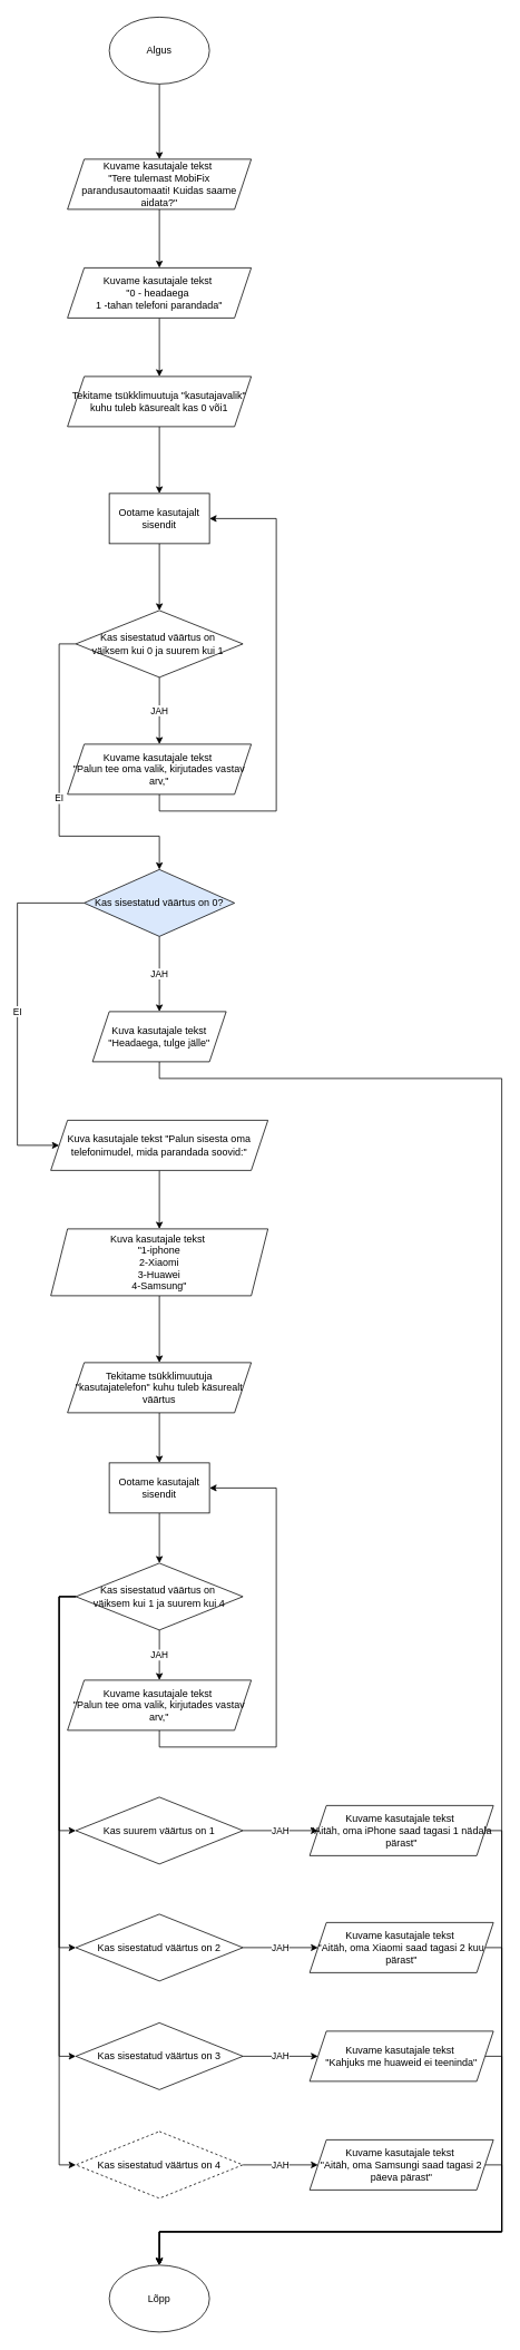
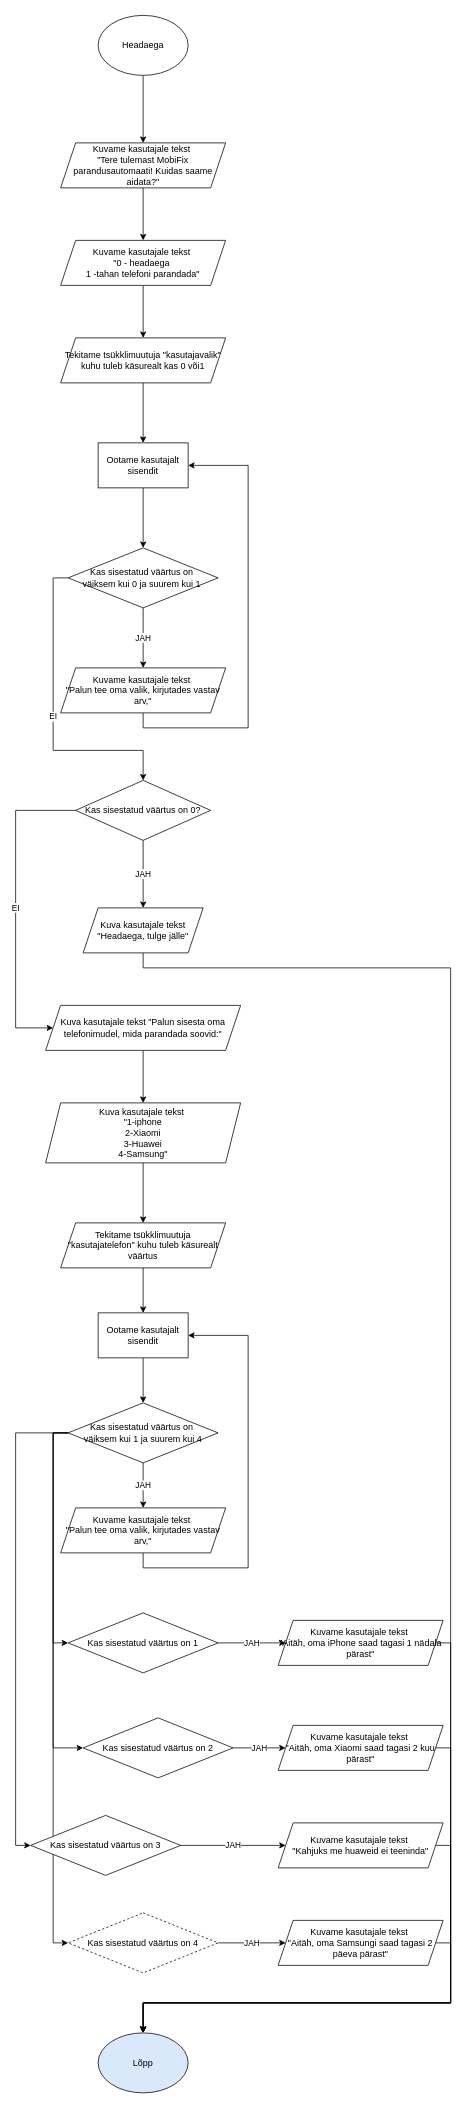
  <mxCell id="0" />
  <mxCell id="1" parent="0" />
  <mxCell id="2" value="" style="edgeStyle=orthogonalEdgeStyle;rounded=0;orthogonalLoop=1;jettySize=auto;html=1;" edge="1" parent="1" source="3" target="5"><mxGeometry relative="1" as="geometry" /></mxCell>
- <mxCell id="3" value="Algus" style="ellipse;whiteSpace=wrap;html=1;" vertex="1" parent="1"><mxGeometry x="130" y="20" width="120" height="80" as="geometry" /></mxCell>
+ <mxCell id="3" value="Headaega" style="ellipse;whiteSpace=wrap;html=1;" vertex="1" parent="1"><mxGeometry x="130" y="20" width="120" height="80" as="geometry" /></mxCell>
  <mxCell id="4" value="" style="edgeStyle=orthogonalEdgeStyle;rounded=0;orthogonalLoop=1;jettySize=auto;html=1;" edge="1" parent="1" source="5" target="7"><mxGeometry relative="1" as="geometry" /></mxCell>
  <mxCell id="5" value="Kuvame kasutajale tekst&amp;nbsp;&lt;div&gt;&quot;Tere tulemast MobiFix parandusautomaati! Kuidas saame aidata?&quot;&lt;/div&gt;" style="shape=parallelogram;perimeter=parallelogramPerimeter;whiteSpace=wrap;html=1;fixedSize=1;" vertex="1" parent="1"><mxGeometry x="80" y="190" width="220" height="60" as="geometry" /></mxCell>
  <mxCell id="6" value="" style="edgeStyle=orthogonalEdgeStyle;rounded=0;orthogonalLoop=1;jettySize=auto;html=1;" edge="1" parent="1" source="7" target="9"><mxGeometry relative="1" as="geometry" /></mxCell>
  <mxCell id="7" value="Kuvame kasutajale tekst&amp;nbsp;&lt;div&gt;&quot;0 - headaega&amp;nbsp;&lt;/div&gt;&lt;div&gt;1 -tahan telefoni parandada&quot;&lt;/div&gt;" style="shape=parallelogram;perimeter=parallelogramPerimeter;whiteSpace=wrap;html=1;fixedSize=1;" vertex="1" parent="1"><mxGeometry x="80" y="320" width="220" height="60" as="geometry" /></mxCell>
  <mxCell id="8" value="" style="edgeStyle=orthogonalEdgeStyle;rounded=0;orthogonalLoop=1;jettySize=auto;html=1;" edge="1" parent="1" source="9" target="14"><mxGeometry relative="1" as="geometry" /></mxCell>
  <mxCell id="9" value="Tekitame tsükklimuutuja &quot;kasutajavalik&quot; kuhu tuleb käsurealt kas 0 või1" style="shape=parallelogram;perimeter=parallelogramPerimeter;whiteSpace=wrap;html=1;fixedSize=1;" vertex="1" parent="1"><mxGeometry x="80" y="450" width="220" height="60" as="geometry" /></mxCell>
  <mxCell id="10" value="JAH" style="edgeStyle=orthogonalEdgeStyle;rounded=0;orthogonalLoop=1;jettySize=auto;html=1;" edge="1" parent="1" source="12" target="16"><mxGeometry relative="1" as="geometry" /></mxCell>
  <mxCell id="11" value="EI" style="edgeStyle=orthogonalEdgeStyle;rounded=0;orthogonalLoop=1;jettySize=auto;html=1;exitX=0;exitY=0.5;exitDx=0;exitDy=0;entryX=0.5;entryY=0;entryDx=0;entryDy=0;" edge="1" parent="1" source="12" target="19"><mxGeometry relative="1" as="geometry"><Array as="points"><mxPoint x="70" y="770" /><mxPoint x="70" y="1000" /><mxPoint x="190" y="1000" /></Array></mxGeometry></mxCell>
  <mxCell id="12" value="Kas sisestatud väärtus on&amp;nbsp;&lt;div&gt;väiksem kui 0 ja suurem kui 1&amp;nbsp;&lt;/div&gt;" style="rhombus;whiteSpace=wrap;html=1;" vertex="1" parent="1"><mxGeometry x="90" y="730" width="200" height="80" as="geometry" /></mxCell>
  <mxCell id="13" value="" style="edgeStyle=orthogonalEdgeStyle;rounded=0;orthogonalLoop=1;jettySize=auto;html=1;" edge="1" parent="1" source="14" target="12"><mxGeometry relative="1" as="geometry" /></mxCell>
  <mxCell id="14" value="Ootame kasutajalt sisendit" style="whiteSpace=wrap;html=1;" vertex="1" parent="1"><mxGeometry x="130" y="590" width="120" height="60" as="geometry" /></mxCell>
  <mxCell id="15" style="edgeStyle=orthogonalEdgeStyle;rounded=0;orthogonalLoop=1;jettySize=auto;html=1;exitX=0.5;exitY=1;exitDx=0;exitDy=0;entryX=1;entryY=0.5;entryDx=0;entryDy=0;" edge="1" parent="1" source="16" target="14"><mxGeometry relative="1" as="geometry"><Array as="points"><mxPoint x="190" y="970" /><mxPoint x="330" y="970" /><mxPoint x="330" y="620" /></Array></mxGeometry></mxCell>
  <mxCell id="16" value="Kuvame kasutajale tekst&amp;nbsp;&lt;div&gt;&quot;Palun tee oma valik, kirjutades vastav arv,&quot;&lt;/div&gt;" style="shape=parallelogram;perimeter=parallelogramPerimeter;whiteSpace=wrap;html=1;fixedSize=1;" vertex="1" parent="1"><mxGeometry x="80" y="890" width="220" height="60" as="geometry" /></mxCell>
  <mxCell id="17" value="JAH" style="edgeStyle=orthogonalEdgeStyle;rounded=0;orthogonalLoop=1;jettySize=auto;html=1;" edge="1" parent="1" source="19" target="21"><mxGeometry relative="1" as="geometry" /></mxCell>
  <mxCell id="18" value="EI" style="edgeStyle=orthogonalEdgeStyle;rounded=0;orthogonalLoop=1;jettySize=auto;html=1;exitX=0;exitY=0.5;exitDx=0;exitDy=0;entryX=0;entryY=0.5;entryDx=0;entryDy=0;" edge="1" parent="1" source="19" target="23"><mxGeometry relative="1" as="geometry"><Array as="points"><mxPoint x="20" y="1080" /><mxPoint x="20" y="1370" /></Array></mxGeometry></mxCell>
- <mxCell id="19" value="Kas sisestatud väärtus on 0?" style="rhombus;whiteSpace=wrap;html=1;fillColor=#dae8fc;" vertex="1" parent="1"><mxGeometry x="100" y="1040" width="180" height="80" as="geometry" /></mxCell>
+ <mxCell id="19" value="Kas sisestatud väärtus on 0?" style="rhombus;whiteSpace=wrap;html=1;" vertex="1" parent="1"><mxGeometry x="100" y="1040" width="180" height="80" as="geometry" /></mxCell>
  <mxCell id="20" style="edgeStyle=orthogonalEdgeStyle;rounded=0;orthogonalLoop=1;jettySize=auto;html=1;exitX=0.5;exitY=1;exitDx=0;exitDy=0;" edge="1" parent="1" source="21" target="54"><mxGeometry relative="1" as="geometry"><Array as="points"><mxPoint x="190" y="1290" /><mxPoint x="600" y="1290" /><mxPoint x="600" y="2670" /><mxPoint x="190" y="2670" /></Array></mxGeometry></mxCell>
  <mxCell id="21" value="Kuva kasutajale tekst &quot;Headaega, tulge jälle&quot;" style="shape=parallelogram;perimeter=parallelogramPerimeter;whiteSpace=wrap;html=1;fixedSize=1;" vertex="1" parent="1"><mxGeometry x="110" y="1210" width="160" height="60" as="geometry" /></mxCell>
  <mxCell id="22" value="" style="edgeStyle=orthogonalEdgeStyle;rounded=0;orthogonalLoop=1;jettySize=auto;html=1;" edge="1" parent="1" source="23" target="25"><mxGeometry relative="1" as="geometry" /></mxCell>
  <mxCell id="23" value="Kuva kasutajale tekst&amp;nbsp;&quot;Palun sisesta oma telefonimudel, mida parandada soovid:&quot;" style="shape=parallelogram;perimeter=parallelogramPerimeter;whiteSpace=wrap;html=1;fixedSize=1;" vertex="1" parent="1"><mxGeometry x="60" y="1340" width="260" height="60" as="geometry" /></mxCell>
  <mxCell id="24" value="" style="edgeStyle=orthogonalEdgeStyle;rounded=0;orthogonalLoop=1;jettySize=auto;html=1;" edge="1" parent="1" source="25" target="27"><mxGeometry relative="1" as="geometry" /></mxCell>
  <mxCell id="25" value="Kuva kasutajale tekst&amp;nbsp;&lt;div&gt;&quot;1-iphone&lt;div&gt;2-Xiaomi&lt;/div&gt;&lt;div&gt;3-Huawei&lt;/div&gt;&lt;div&gt;4-Samsung&quot;&lt;/div&gt;&lt;/div&gt;" style="shape=parallelogram;perimeter=parallelogramPerimeter;whiteSpace=wrap;html=1;fixedSize=1;" vertex="1" parent="1"><mxGeometry x="60" y="1470" width="260" height="80" as="geometry" /></mxCell>
  <mxCell id="26" value="" style="edgeStyle=orthogonalEdgeStyle;rounded=0;orthogonalLoop=1;jettySize=auto;html=1;" edge="1" parent="1" source="27" target="29"><mxGeometry relative="1" as="geometry" /></mxCell>
  <mxCell id="27" value="Tekitame tsükklimuutuja &quot;kasutajatelefon&quot; kuhu tuleb käsurealt väärtus" style="shape=parallelogram;perimeter=parallelogramPerimeter;whiteSpace=wrap;html=1;fixedSize=1;" vertex="1" parent="1"><mxGeometry x="80" y="1630" width="220" height="60" as="geometry" /></mxCell>
  <mxCell id="28" value="" style="edgeStyle=orthogonalEdgeStyle;rounded=0;orthogonalLoop=1;jettySize=auto;html=1;" edge="1" parent="1" source="29" target="35"><mxGeometry relative="1" as="geometry" /></mxCell>
  <mxCell id="29" value="Ootame kasutajalt sisendit" style="whiteSpace=wrap;html=1;" vertex="1" parent="1"><mxGeometry x="130" y="1750" width="120" height="60" as="geometry" /></mxCell>
  <mxCell id="30" value="JAH" style="edgeStyle=orthogonalEdgeStyle;rounded=0;orthogonalLoop=1;jettySize=auto;html=1;" edge="1" parent="1" source="35" target="37"><mxGeometry relative="1" as="geometry" /></mxCell>
  <mxCell id="31" style="edgeStyle=orthogonalEdgeStyle;rounded=0;orthogonalLoop=1;jettySize=auto;html=1;exitX=0;exitY=0.5;exitDx=0;exitDy=0;entryX=0;entryY=0.5;entryDx=0;entryDy=0;" edge="1" parent="1" source="35" target="39"><mxGeometry relative="1" as="geometry" /></mxCell>
  <mxCell id="32" style="edgeStyle=orthogonalEdgeStyle;rounded=0;orthogonalLoop=1;jettySize=auto;html=1;exitX=0;exitY=0.5;exitDx=0;exitDy=0;entryX=0;entryY=0.5;entryDx=0;entryDy=0;" edge="1" parent="1" source="35" target="43"><mxGeometry relative="1" as="geometry" /></mxCell>
  <mxCell id="33" style="edgeStyle=orthogonalEdgeStyle;rounded=0;orthogonalLoop=1;jettySize=auto;html=1;exitX=0;exitY=0.5;exitDx=0;exitDy=0;entryX=0;entryY=0.5;entryDx=0;entryDy=0;" edge="1" parent="1" source="35" target="47"><mxGeometry relative="1" as="geometry" /></mxCell>
  <mxCell id="34" style="edgeStyle=orthogonalEdgeStyle;rounded=0;orthogonalLoop=1;jettySize=auto;html=1;exitX=0;exitY=0.5;exitDx=0;exitDy=0;entryX=0;entryY=0.5;entryDx=0;entryDy=0;" edge="1" parent="1" source="35" target="51"><mxGeometry relative="1" as="geometry" /></mxCell>
  <mxCell id="35" value="Kas sisestatud väärtus on&amp;nbsp;&lt;div&gt;väiksem kui 1 ja suurem kui 4&lt;/div&gt;" style="rhombus;whiteSpace=wrap;html=1;" vertex="1" parent="1"><mxGeometry x="90" y="1870" width="200" height="80" as="geometry" /></mxCell>
  <mxCell id="36" style="edgeStyle=orthogonalEdgeStyle;rounded=0;orthogonalLoop=1;jettySize=auto;html=1;exitX=0.5;exitY=1;exitDx=0;exitDy=0;entryX=1;entryY=0.5;entryDx=0;entryDy=0;" edge="1" parent="1" source="37" target="29"><mxGeometry relative="1" as="geometry"><Array as="points"><mxPoint x="190" y="2090" /><mxPoint x="330" y="2090" /><mxPoint x="330" y="1780" /></Array></mxGeometry></mxCell>
  <mxCell id="37" value="Kuvame kasutajale tekst&amp;nbsp;&lt;div&gt;&quot;Palun tee oma valik, kirjutades vastav arv,&quot;&lt;/div&gt;" style="shape=parallelogram;perimeter=parallelogramPerimeter;whiteSpace=wrap;html=1;fixedSize=1;" vertex="1" parent="1"><mxGeometry x="80" y="2010" width="220" height="60" as="geometry" /></mxCell>
  <mxCell id="38" value="JAH" style="edgeStyle=orthogonalEdgeStyle;rounded=0;orthogonalLoop=1;jettySize=auto;html=1;" edge="1" parent="1" source="39" target="41"><mxGeometry relative="1" as="geometry" /></mxCell>
- <mxCell id="39" value="Kas suurem väärtus on&lt;span style=&quot;background-color: transparent; color: light-dark(rgb(0, 0, 0), rgb(255, 255, 255));&quot;&gt;&amp;nbsp;1&lt;/span&gt;" style="rhombus;whiteSpace=wrap;html=1;" vertex="1" parent="1"><mxGeometry x="90" y="2150" width="200" height="80" as="geometry" /></mxCell>
+ <mxCell id="39" value="Kas sisestatud väärtus on&lt;span style=&quot;background-color: transparent; color: light-dark(rgb(0, 0, 0), rgb(255, 255, 255));&quot;&gt;&amp;nbsp;1&lt;/span&gt;" style="rhombus;whiteSpace=wrap;html=1;" vertex="1" parent="1"><mxGeometry x="90" y="2150" width="200" height="80" as="geometry" /></mxCell>
  <mxCell id="40" style="edgeStyle=orthogonalEdgeStyle;rounded=0;orthogonalLoop=1;jettySize=auto;html=1;exitX=1;exitY=0.5;exitDx=0;exitDy=0;entryX=0.5;entryY=0;entryDx=0;entryDy=0;" edge="1" parent="1" source="41" target="54"><mxGeometry relative="1" as="geometry"><Array as="points"><mxPoint x="600" y="2190" /><mxPoint x="600" y="2670" /><mxPoint x="190" y="2670" /></Array></mxGeometry></mxCell>
  <mxCell id="41" value="Kuvame kasutajale tekst&amp;nbsp;&lt;div&gt;&quot;Aitäh, oma iPhone saad tagasi 1 nädala pärast&quot;&lt;/div&gt;" style="shape=parallelogram;perimeter=parallelogramPerimeter;whiteSpace=wrap;html=1;fixedSize=1;" vertex="1" parent="1"><mxGeometry x="370" y="2160" width="220" height="60" as="geometry" /></mxCell>
  <mxCell id="42" value="JAH" style="edgeStyle=orthogonalEdgeStyle;rounded=0;orthogonalLoop=1;jettySize=auto;html=1;" edge="1" parent="1" source="43" target="45"><mxGeometry relative="1" as="geometry" /></mxCell>
- <mxCell id="43" value="Kas sisestatud väärtus on&lt;span style=&quot;background-color: transparent; color: light-dark(rgb(0, 0, 0), rgb(255, 255, 255));&quot;&gt;&amp;nbsp;2&lt;/span&gt;" style="rhombus;whiteSpace=wrap;html=1;" vertex="1" parent="1"><mxGeometry x="90" y="2290" width="200" height="80" as="geometry" /></mxCell>
+ <mxCell id="43" value="Kas sisestatud väärtus on&lt;span style=&quot;background-color: transparent; color: light-dark(rgb(0, 0, 0), rgb(255, 255, 255));&quot;&gt;&amp;nbsp;2&lt;/span&gt;" style="rhombus;whiteSpace=wrap;html=1;" vertex="1" parent="1"><mxGeometry x="110" y="2290" width="200" height="80" as="geometry" /></mxCell>
  <mxCell id="44" style="edgeStyle=orthogonalEdgeStyle;rounded=0;orthogonalLoop=1;jettySize=auto;html=1;exitX=1;exitY=0.5;exitDx=0;exitDy=0;entryX=0.5;entryY=0;entryDx=0;entryDy=0;" edge="1" parent="1" source="45" target="54"><mxGeometry relative="1" as="geometry"><Array as="points"><mxPoint x="600" y="2330" /><mxPoint x="600" y="2670" /><mxPoint x="190" y="2670" /></Array></mxGeometry></mxCell>
  <mxCell id="45" value="Kuvame kasutajale tekst&amp;nbsp;&lt;div&gt;&quot;Aitäh, oma Xiaomi saad tagasi 2 kuu pärast&quot;&lt;/div&gt;" style="shape=parallelogram;perimeter=parallelogramPerimeter;whiteSpace=wrap;html=1;fixedSize=1;" vertex="1" parent="1"><mxGeometry x="370" y="2300" width="220" height="60" as="geometry" /></mxCell>
  <mxCell id="46" value="JAH" style="edgeStyle=orthogonalEdgeStyle;rounded=0;orthogonalLoop=1;jettySize=auto;html=1;" edge="1" parent="1" source="47" target="49"><mxGeometry relative="1" as="geometry" /></mxCell>
- <mxCell id="47" value="Kas sisestatud väärtus on&lt;span style=&quot;background-color: transparent; color: light-dark(rgb(0, 0, 0), rgb(255, 255, 255));&quot;&gt;&amp;nbsp;3&lt;/span&gt;" style="rhombus;whiteSpace=wrap;html=1;" vertex="1" parent="1"><mxGeometry x="90" y="2420" width="200" height="80" as="geometry" /></mxCell>
+ <mxCell id="47" value="Kas sisestatud väärtus on&lt;span style=&quot;background-color: transparent; color: light-dark(rgb(0, 0, 0), rgb(255, 255, 255));&quot;&gt;&amp;nbsp;3&lt;/span&gt;" style="rhombus;whiteSpace=wrap;html=1;" vertex="1" parent="1"><mxGeometry x="40" y="2420" width="200" height="80" as="geometry" /></mxCell>
  <mxCell id="48" style="edgeStyle=orthogonalEdgeStyle;rounded=0;orthogonalLoop=1;jettySize=auto;html=1;exitX=1;exitY=0.5;exitDx=0;exitDy=0;entryX=0.5;entryY=0;entryDx=0;entryDy=0;" edge="1" parent="1" source="49" target="54"><mxGeometry relative="1" as="geometry"><Array as="points"><mxPoint x="600" y="2460" /><mxPoint x="600" y="2670" /><mxPoint x="190" y="2670" /></Array></mxGeometry></mxCell>
  <mxCell id="49" value="Kuvame kasutajale tekst&amp;nbsp;&lt;div&gt;&quot;Kahjuks me huaweid ei teeninda&quot;&lt;/div&gt;" style="shape=parallelogram;perimeter=parallelogramPerimeter;whiteSpace=wrap;html=1;fixedSize=1;" vertex="1" parent="1"><mxGeometry x="370" y="2430" width="220" height="60" as="geometry" /></mxCell>
  <mxCell id="50" value="JAH" style="edgeStyle=orthogonalEdgeStyle;rounded=0;orthogonalLoop=1;jettySize=auto;html=1;" edge="1" parent="1" source="51" target="53"><mxGeometry relative="1" as="geometry" /></mxCell>
  <mxCell id="51" value="Kas sisestatud väärtus on&lt;span style=&quot;background-color: transparent; color: light-dark(rgb(0, 0, 0), rgb(255, 255, 255));&quot;&gt;&amp;nbsp;4&lt;/span&gt;" style="rhombus;whiteSpace=wrap;html=1;dashed=1;" vertex="1" parent="1"><mxGeometry x="90" y="2550" width="200" height="80" as="geometry" /></mxCell>
  <mxCell id="52" style="edgeStyle=orthogonalEdgeStyle;rounded=0;orthogonalLoop=1;jettySize=auto;html=1;exitX=1;exitY=0.5;exitDx=0;exitDy=0;" edge="1" parent="1" source="53" target="54"><mxGeometry relative="1" as="geometry"><Array as="points"><mxPoint x="600" y="2590" /><mxPoint x="600" y="2670" /><mxPoint x="190" y="2670" /></Array></mxGeometry></mxCell>
  <mxCell id="53" value="Kuvame kasutajale tekst&amp;nbsp;&lt;div&gt;&quot;Aitäh, oma Samsungi saad tagasi 2 päeva pärast&quot;&lt;/div&gt;" style="shape=parallelogram;perimeter=parallelogramPerimeter;whiteSpace=wrap;html=1;fixedSize=1;" vertex="1" parent="1"><mxGeometry x="370" y="2560" width="220" height="60" as="geometry" /></mxCell>
- <mxCell id="54" value="Lõpp" style="ellipse;whiteSpace=wrap;html=1;" vertex="1" parent="1"><mxGeometry x="130" y="2710" width="120" height="80" as="geometry" /></mxCell>
+ <mxCell id="54" value="Lõpp" style="ellipse;whiteSpace=wrap;html=1;fillColor=#dae8fc;" vertex="1" parent="1"><mxGeometry x="130" y="2710" width="120" height="80" as="geometry" /></mxCell>
